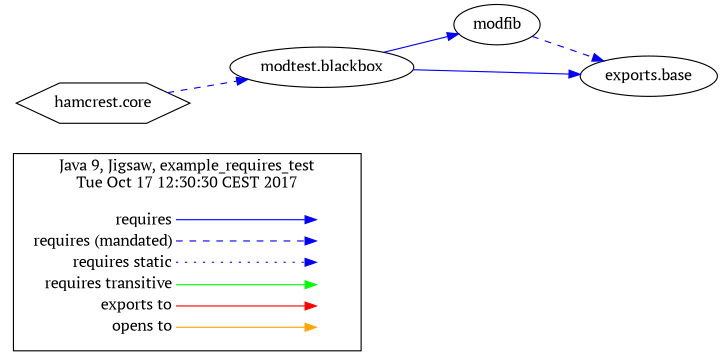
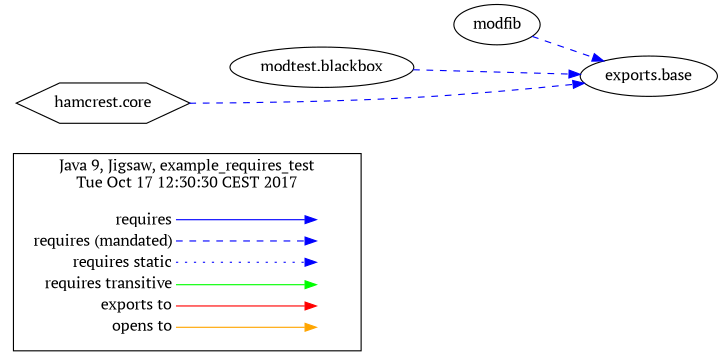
  digraph {
    fontname="PT Serif"
    rankdir=LR
    node [fontname="PT Serif" shape=ellipse]
    edge [color="#0000ff" fontname="PT Serif"]
    n1 [label=<<table border="0" cellpadding="2" cellspacing="0" cellborder="0">     <tr><td align="right" port="i1">requires</td></tr>     <tr><td align="right" port="i2">requires (mandated)</td></tr>     <tr><td align="right" port="i3">requires static</td></tr>     <tr><td align="right" port="i4">requires transitive</td></tr>     <tr><td align="right" port="i5">exports to</td></tr>     <tr><td align="right" port="i6">opens to</td></tr>     </table>> shape=plaintext]
    n2 [label=<<table border="0" cellpadding="2" cellspacing="0" cellborder="0">     <tr><td port="i1">&nbsp;</td></tr>     <tr><td port="i2">&nbsp;</td></tr>     <tr><td port="i3">&nbsp;</td></tr>     <tr><td port="i4">&nbsp;</td></tr>     <tr><td port="i5">&nbsp;</td></tr>     <tr><td port="i6">&nbsp;</td></tr>     </table>> shape=plaintext]
    n3 [label="modtest.blackbox"]
    n4 [label=modfib]
    n5 [label="exports.base"]
    n6 [label="hamcrest.core" shape=hexagon]
    subgraph cluster_1 {
      label="Java 9, Jigsaw, example_requires_test\nTue Oct 17 12:30:30 CEST 2017"
      n1
      n2
    }
    n1 -> n2 [color=BLUE headport="i1:w" tailport="i1:e"]
    n1 -> n2 [color=BLUE headport="i2:w" style=dashed tailport="i2:e"]
    n1 -> n2 [color=BLUE headport="i3:w" style=dotted tailport="i3:e"]
    n1 -> n2 [color=GREEN headport="i4:w" tailport="i4:e"]
    n1 -> n2 [color=RED headport="i5:w" tailport="i5:e"]
    n1 -> n2 [color=ORANGE headport="i6:w" tailport="i6:e"]
-   n3 -> n4 [fontcolor="#0000ff" weight=8]
-   n3 -> n5 [fontcolor="#0000ff" style=solid weight=16]
+   n3 -> n5 [fontcolor="#0000ff" style=dashed weight=16]
    n4 -> n5 [fontcolor="#0000ff" style=dashed weight=16]
-   n6 -> n3 [fontcolor="#0000ff" style=dashed weight=16]
+   n6 -> n5 [fontcolor="#0000ff" style=dashed weight=16]
  }
